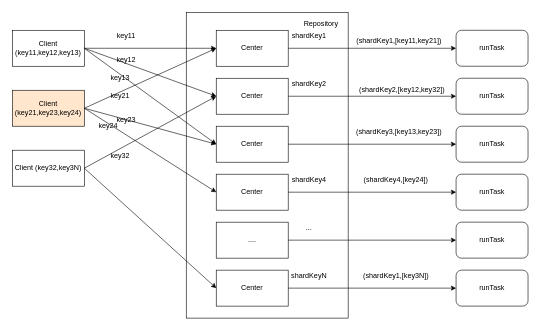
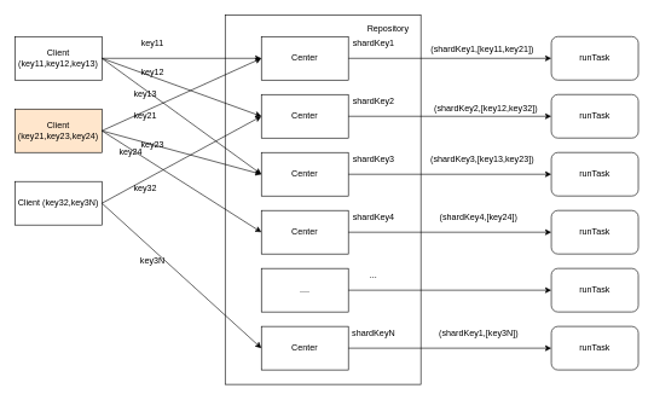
  <mxCell id="0" />
  <mxCell id="1" parent="0" />
  <mxCell id="2" value="" style="group" vertex="1" connectable="0" parent="1"><mxGeometry x="20" y="20" width="860" height="510" as="geometry" /></mxCell>
  <mxCell id="3" value="" style="rounded=0;whiteSpace=wrap;html=1;" vertex="1" parent="2"><mxGeometry x="290" width="270" height="510" as="geometry" /></mxCell>
  <mxCell id="4" value="Client (key11,key12,key13)" style="rounded=0;whiteSpace=wrap;html=1;" vertex="1" parent="2"><mxGeometry y="30" width="120" height="60" as="geometry" /></mxCell>
  <mxCell id="5" value="Center" style="rounded=0;whiteSpace=wrap;html=1;" vertex="1" parent="2"><mxGeometry x="340" y="30" width="120" height="60" as="geometry" /></mxCell>
  <mxCell id="6" value="Center" style="rounded=0;whiteSpace=wrap;html=1;" vertex="1" parent="2"><mxGeometry x="340" y="110" width="120" height="60" as="geometry" /></mxCell>
  <mxCell id="7" value="...." style="rounded=0;whiteSpace=wrap;html=1;" vertex="1" parent="2"><mxGeometry x="340" y="350" width="120" height="60" as="geometry" /></mxCell>
  <mxCell id="8" value="Center" style="rounded=0;whiteSpace=wrap;html=1;" vertex="1" parent="2"><mxGeometry x="340" y="270" width="120" height="60" as="geometry" /></mxCell>
  <mxCell id="9" value="Center" style="rounded=0;whiteSpace=wrap;html=1;" vertex="1" parent="2"><mxGeometry x="340" y="190" width="120" height="60" as="geometry" /></mxCell>
  <mxCell id="10" value="shardKey1" style="text;html=1;strokeColor=none;fillColor=none;align=center;verticalAlign=middle;whiteSpace=wrap;rounded=0;" vertex="1" parent="2"><mxGeometry x="470" y="30" width="50" height="20" as="geometry" /></mxCell>
  <mxCell id="11" value="shardKey2" style="text;html=1;strokeColor=none;fillColor=none;align=center;verticalAlign=middle;whiteSpace=wrap;rounded=0;" vertex="1" parent="2"><mxGeometry x="470" y="110" width="50" height="20" as="geometry" /></mxCell>
+ <mxCell id="12" value="shardKey3" style="text;html=1;strokeColor=none;fillColor=none;align=center;verticalAlign=middle;whiteSpace=wrap;rounded=0;" vertex="1" parent="2"><mxGeometry x="470" y="190" width="50" height="20" as="geometry" /></mxCell>
  <mxCell id="13" value="shardKey4" style="text;html=1;strokeColor=none;fillColor=none;align=center;verticalAlign=middle;whiteSpace=wrap;rounded=0;" vertex="1" parent="2"><mxGeometry x="470" y="270" width="50" height="20" as="geometry" /></mxCell>
  <mxCell id="14" value="..." style="text;html=1;strokeColor=none;fillColor=none;align=center;verticalAlign=middle;whiteSpace=wrap;rounded=0;" vertex="1" parent="2"><mxGeometry x="470" y="350" width="50" height="20" as="geometry" /></mxCell>
  <mxCell id="15" value="Repository" style="text;html=1;strokeColor=none;fillColor=none;align=center;verticalAlign=middle;whiteSpace=wrap;rounded=0;" vertex="1" parent="2"><mxGeometry x="480" y="10" width="70" height="20" as="geometry" /></mxCell>
  <mxCell id="16" value="Center" style="rounded=0;whiteSpace=wrap;html=1;" vertex="1" parent="2"><mxGeometry x="340" y="430" width="120" height="60" as="geometry" /></mxCell>
  <mxCell id="17" value="shardKeyN" style="text;html=1;strokeColor=none;fillColor=none;align=center;verticalAlign=middle;whiteSpace=wrap;rounded=0;" vertex="1" parent="2"><mxGeometry x="470" y="430" width="50" height="20" as="geometry" /></mxCell>
  <mxCell id="18" value="" style="endArrow=classic;html=1;exitX=1;exitY=0.25;exitDx=0;exitDy=0;entryX=0;entryY=0.25;entryDx=0;entryDy=0;" edge="1" parent="2"><mxGeometry width="50" height="50" relative="1" as="geometry"><mxPoint x="120" y="60" as="sourcePoint" /><mxPoint x="340" y="60" as="targetPoint" /></mxGeometry></mxCell>
  <mxCell id="19" value="Client (key21,key23,key24)" style="rounded=0;whiteSpace=wrap;html=1;fillColor=#ffe6cc;" vertex="1" parent="2"><mxGeometry y="130" width="120" height="60" as="geometry" /></mxCell>
  <mxCell id="20" value="" style="endArrow=classic;html=1;entryX=0;entryY=0.5;entryDx=0;entryDy=0;" edge="1" parent="2" target="6"><mxGeometry width="50" height="50" relative="1" as="geometry"><mxPoint x="120" y="60" as="sourcePoint" /><mxPoint x="220" y="-30" as="targetPoint" /></mxGeometry></mxCell>
  <mxCell id="21" value="" style="endArrow=classic;html=1;entryX=0;entryY=0.5;entryDx=0;entryDy=0;" edge="1" parent="2" target="9"><mxGeometry width="50" height="50" relative="1" as="geometry"><mxPoint x="120" y="60" as="sourcePoint" /><mxPoint x="170" y="10" as="targetPoint" /></mxGeometry></mxCell>
  <mxCell id="22" value="" style="endArrow=classic;html=1;entryX=0;entryY=0.5;entryDx=0;entryDy=0;" edge="1" parent="2" target="5"><mxGeometry width="50" height="50" relative="1" as="geometry"><mxPoint x="120" y="160" as="sourcePoint" /><mxPoint x="170" y="110" as="targetPoint" /></mxGeometry></mxCell>
  <mxCell id="23" value="" style="endArrow=classic;html=1;entryX=0;entryY=0.5;entryDx=0;entryDy=0;" edge="1" parent="2" target="9"><mxGeometry width="50" height="50" relative="1" as="geometry"><mxPoint x="120" y="160" as="sourcePoint" /><mxPoint x="170" y="110" as="targetPoint" /></mxGeometry></mxCell>
  <mxCell id="24" value="" style="endArrow=classic;html=1;entryX=0;entryY=0.5;entryDx=0;entryDy=0;" edge="1" parent="2" target="8"><mxGeometry width="50" height="50" relative="1" as="geometry"><mxPoint x="120" y="160" as="sourcePoint" /><mxPoint x="170" y="110" as="targetPoint" /></mxGeometry></mxCell>
  <mxCell id="25" value="Client (key32,key3N)" style="rounded=0;whiteSpace=wrap;html=1;" vertex="1" parent="2"><mxGeometry y="230" width="120" height="60" as="geometry" /></mxCell>
  <mxCell id="26" value="" style="endArrow=classic;html=1;" edge="1" parent="2"><mxGeometry width="50" height="50" relative="1" as="geometry"><mxPoint x="120" y="260" as="sourcePoint" /><mxPoint x="340" y="140" as="targetPoint" /></mxGeometry></mxCell>
  <mxCell id="27" value="" style="endArrow=classic;html=1;entryX=0;entryY=0.5;entryDx=0;entryDy=0;" edge="1" parent="2" target="16"><mxGeometry width="50" height="50" relative="1" as="geometry"><mxPoint x="120" y="260" as="sourcePoint" /><mxPoint x="170" y="210" as="targetPoint" /></mxGeometry></mxCell>
  <mxCell id="28" value="runTask" style="rounded=1;whiteSpace=wrap;html=1;" vertex="1" parent="2"><mxGeometry x="740" y="30" width="120" height="60" as="geometry" /></mxCell>
  <mxCell id="29" value="" style="endArrow=classic;html=1;exitX=1;exitY=0.5;exitDx=0;exitDy=0;entryX=0;entryY=0.5;entryDx=0;entryDy=0;" edge="1" parent="2" source="5" target="28"><mxGeometry width="50" height="50" relative="1" as="geometry"><mxPoint x="590" y="60" as="sourcePoint" /><mxPoint x="640" y="10" as="targetPoint" /></mxGeometry></mxCell>
  <mxCell id="30" value="runTask" style="rounded=1;whiteSpace=wrap;html=1;" vertex="1" parent="2"><mxGeometry x="740" y="110" width="120" height="60" as="geometry" /></mxCell>
  <mxCell id="31" value="runTask" style="rounded=1;whiteSpace=wrap;html=1;" vertex="1" parent="2"><mxGeometry x="740" y="430" width="120" height="60" as="geometry" /></mxCell>
  <mxCell id="32" value="runTask" style="rounded=1;whiteSpace=wrap;html=1;" vertex="1" parent="2"><mxGeometry x="740" y="270" width="120" height="60" as="geometry" /></mxCell>
  <mxCell id="33" value="runTask" style="rounded=1;whiteSpace=wrap;html=1;" vertex="1" parent="2"><mxGeometry x="740" y="190" width="120" height="60" as="geometry" /></mxCell>
  <mxCell id="34" value="runTask" style="rounded=1;whiteSpace=wrap;html=1;" vertex="1" parent="2"><mxGeometry x="740" y="350" width="120" height="60" as="geometry" /></mxCell>
  <mxCell id="35" value="" style="endArrow=classic;html=1;entryX=0;entryY=0.5;entryDx=0;entryDy=0;" edge="1" parent="2" target="30"><mxGeometry width="50" height="50" relative="1" as="geometry"><mxPoint x="460" y="140" as="sourcePoint" /><mxPoint x="700" y="140" as="targetPoint" /></mxGeometry></mxCell>
  <mxCell id="36" value="" style="endArrow=classic;html=1;exitX=1;exitY=0.5;exitDx=0;exitDy=0;entryX=0;entryY=0.5;entryDx=0;entryDy=0;" edge="1" parent="2" source="9" target="33"><mxGeometry width="50" height="50" relative="1" as="geometry"><mxPoint x="630" y="220" as="sourcePoint" /><mxPoint x="680" y="170" as="targetPoint" /></mxGeometry></mxCell>
  <mxCell id="37" value="" style="endArrow=classic;html=1;exitX=1;exitY=0.5;exitDx=0;exitDy=0;entryX=0;entryY=0.5;entryDx=0;entryDy=0;" edge="1" parent="2" source="8" target="32"><mxGeometry width="50" height="50" relative="1" as="geometry"><mxPoint x="610" y="320" as="sourcePoint" /><mxPoint x="660" y="270" as="targetPoint" /></mxGeometry></mxCell>
  <mxCell id="38" value="" style="endArrow=classic;html=1;" edge="1" parent="2" target="34"><mxGeometry width="50" height="50" relative="1" as="geometry"><mxPoint x="460" y="380" as="sourcePoint" /><mxPoint x="510" y="330" as="targetPoint" /></mxGeometry></mxCell>
  <mxCell id="39" value="" style="endArrow=classic;html=1;entryX=0;entryY=0.5;entryDx=0;entryDy=0;" edge="1" parent="2" target="31"><mxGeometry width="50" height="50" relative="1" as="geometry"><mxPoint x="460" y="460" as="sourcePoint" /><mxPoint x="696" y="460" as="targetPoint" /></mxGeometry></mxCell>
  <mxCell id="40" value="(shardKey1,[key11,key21])" style="text;html=1;strokeColor=none;fillColor=none;align=center;verticalAlign=middle;whiteSpace=wrap;rounded=0;" vertex="1" parent="2"><mxGeometry x="560" y="37" width="170" height="20" as="geometry" /></mxCell>
  <mxCell id="41" value="(shardKey1,[key3N])" style="text;html=1;strokeColor=none;fillColor=none;align=center;verticalAlign=middle;whiteSpace=wrap;rounded=0;" vertex="1" parent="2"><mxGeometry x="570" y="430" width="140" height="20" as="geometry" /></mxCell>
  <mxCell id="42" value="(shardKey4,[key24])" style="text;html=1;strokeColor=none;fillColor=none;align=center;verticalAlign=middle;whiteSpace=wrap;rounded=0;" vertex="1" parent="2"><mxGeometry x="560" y="270" width="160" height="20" as="geometry" /></mxCell>
  <mxCell id="43" value="(shardKey3,[key13,key23])" style="text;html=1;strokeColor=none;fillColor=none;align=center;verticalAlign=middle;whiteSpace=wrap;rounded=0;" vertex="1" parent="2"><mxGeometry x="560" y="190" width="170" height="20" as="geometry" /></mxCell>
  <mxCell id="44" value="(shardKey2,[key12,key32])" style="text;html=1;strokeColor=none;fillColor=none;align=center;verticalAlign=middle;whiteSpace=wrap;rounded=0;" vertex="1" parent="2"><mxGeometry x="575" y="120" width="150" height="20" as="geometry" /></mxCell>
  <mxCell id="45" value="key11" style="text;html=1;strokeColor=none;fillColor=none;align=center;verticalAlign=middle;whiteSpace=wrap;rounded=0;" vertex="1" parent="2"><mxGeometry x="170" y="30" width="40" height="20" as="geometry" /></mxCell>
  <mxCell id="46" value="key12" style="text;html=1;strokeColor=none;fillColor=none;align=center;verticalAlign=middle;whiteSpace=wrap;rounded=0;" vertex="1" parent="2"><mxGeometry x="170" y="70" width="40" height="20" as="geometry" /></mxCell>
  <mxCell id="47" value="key13" style="text;html=1;strokeColor=none;fillColor=none;align=center;verticalAlign=middle;whiteSpace=wrap;rounded=0;" vertex="1" parent="2"><mxGeometry x="160" y="100" width="40" height="20" as="geometry" /></mxCell>
  <mxCell id="48" value="key21" style="text;html=1;strokeColor=none;fillColor=none;align=center;verticalAlign=middle;whiteSpace=wrap;rounded=0;" vertex="1" parent="2"><mxGeometry x="160" y="130" width="40" height="20" as="geometry" /></mxCell>
  <mxCell id="49" value="key23" style="text;html=1;strokeColor=none;fillColor=none;align=center;verticalAlign=middle;whiteSpace=wrap;rounded=0;" vertex="1" parent="2"><mxGeometry x="170" y="170" width="40" height="20" as="geometry" /></mxCell>
  <mxCell id="50" value="key24" style="text;html=1;strokeColor=none;fillColor=none;align=center;verticalAlign=middle;whiteSpace=wrap;rounded=0;" vertex="1" parent="2"><mxGeometry x="140" y="180" width="40" height="20" as="geometry" /></mxCell>
  <mxCell id="51" value="key32" style="text;html=1;strokeColor=none;fillColor=none;align=center;verticalAlign=middle;whiteSpace=wrap;rounded=0;" vertex="1" parent="2"><mxGeometry x="160" y="230" width="40" height="20" as="geometry" /></mxCell>
+ <mxCell id="52" value="key3N" style="text;html=1;strokeColor=none;fillColor=none;align=center;verticalAlign=middle;whiteSpace=wrap;rounded=0;" vertex="1" parent="2"><mxGeometry x="170" y="330" width="40" height="20" as="geometry" /></mxCell>
